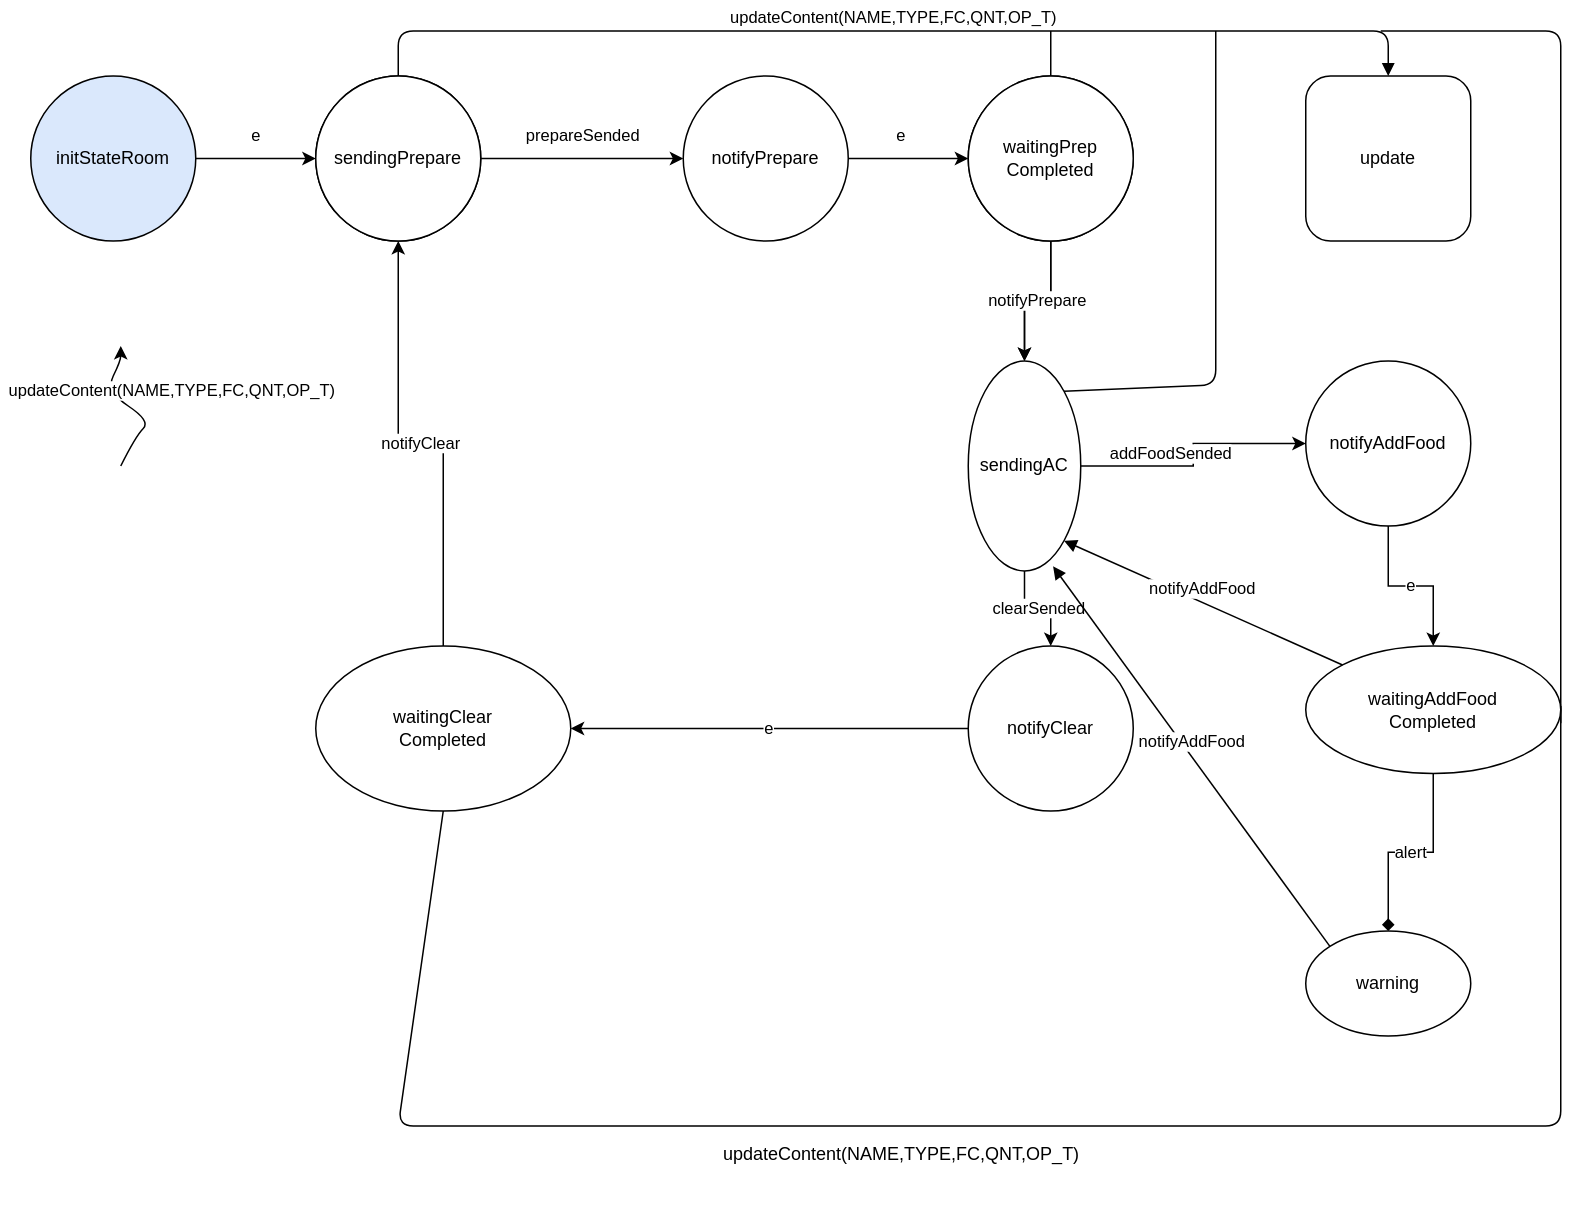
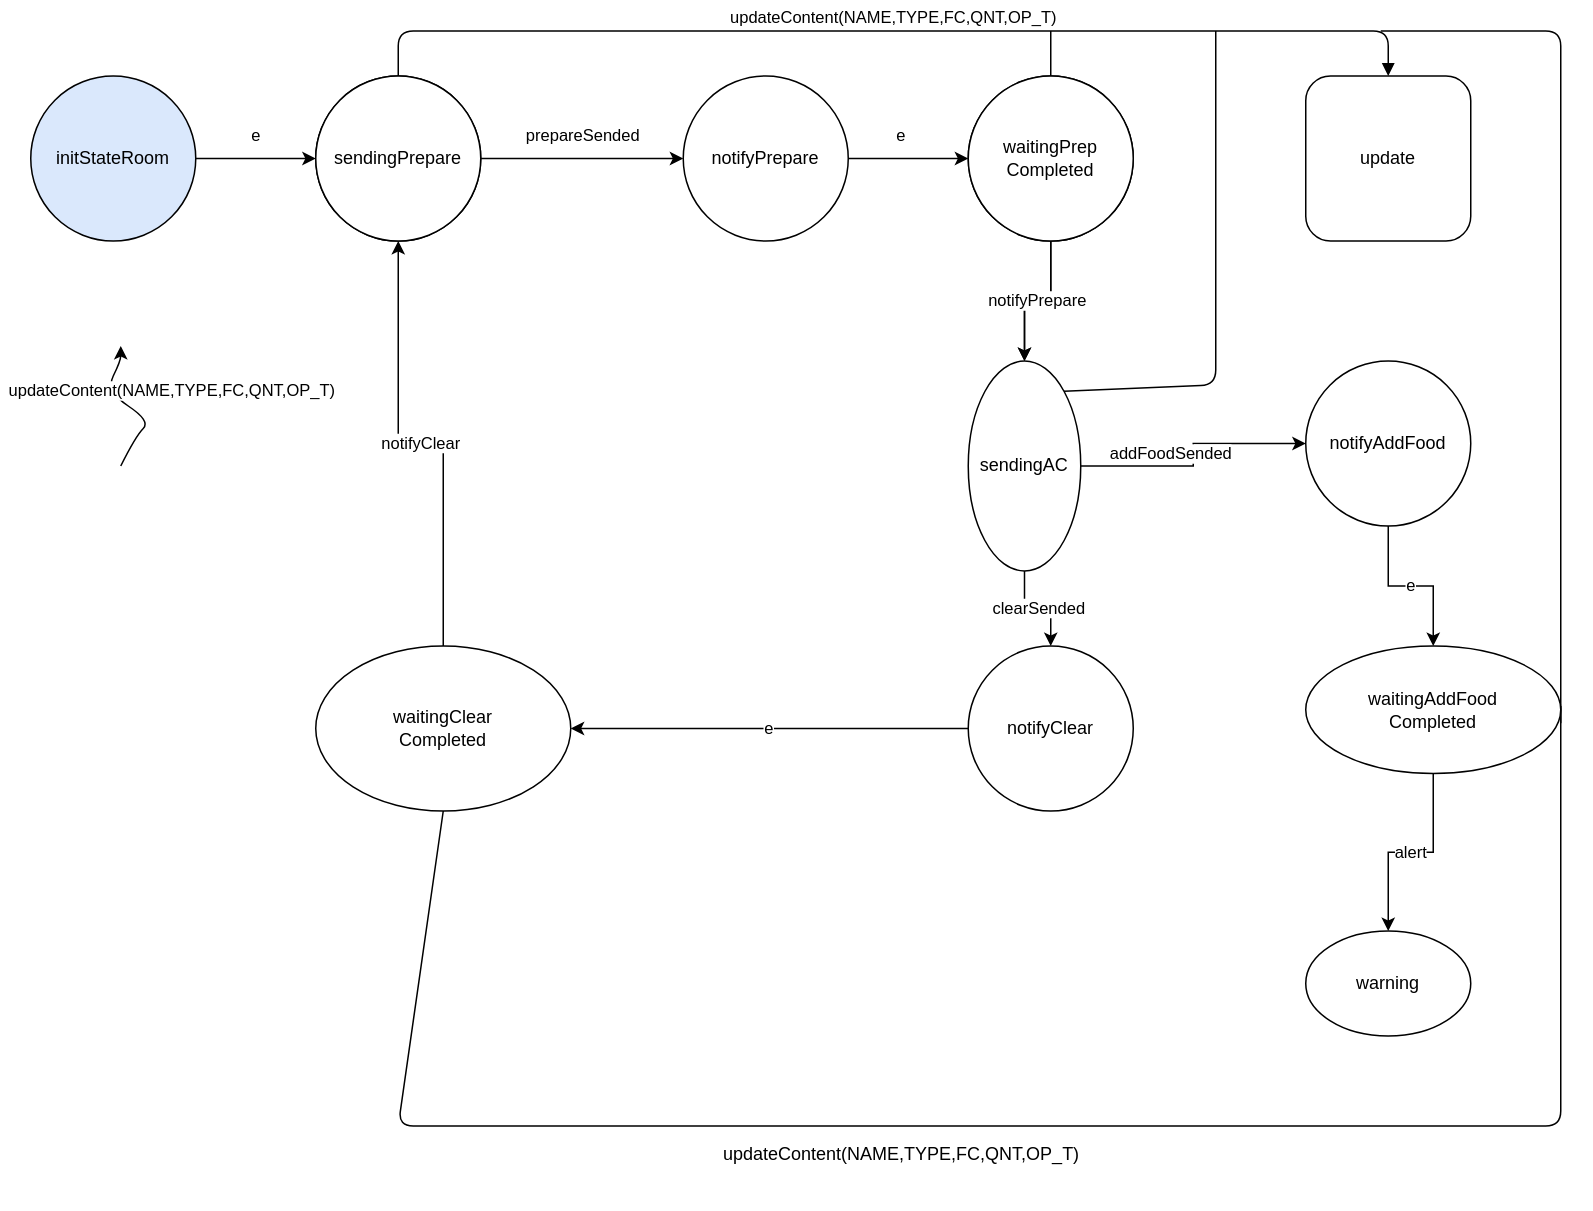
  <mxCell id="0" />
  <mxCell id="1" parent="0" />
  <mxCell id="2" value="e" style="edgeStyle=orthogonalEdgeStyle;rounded=0;orthogonalLoop=1;jettySize=auto;html=1;" edge="1" parent="1" source="3" target="5"><mxGeometry y="15" relative="1" as="geometry"><mxPoint as="offset" /></mxGeometry></mxCell>
  <mxCell id="3" value="initStateRoom" style="ellipse;whiteSpace=wrap;html=1;fillColor=#dae8fc;" vertex="1" parent="1"><mxGeometry x="20" y="50" width="110" height="110" as="geometry" /></mxCell>
  <mxCell id="4" value="prepareSended" style="edgeStyle=orthogonalEdgeStyle;rounded=0;orthogonalLoop=1;jettySize=auto;html=1;" edge="1" parent="1" source="5" target="8"><mxGeometry y="15" relative="1" as="geometry"><mxPoint as="offset" /></mxGeometry></mxCell>
  <mxCell id="5" value="sendingPrepare" style="ellipse;whiteSpace=wrap;html=1;" vertex="1" parent="1"><mxGeometry x="210" y="50" width="110" height="110" as="geometry" /></mxCell>
  <mxCell id="6" value="sendingPrepare" style="ellipse;whiteSpace=wrap;html=1;" vertex="1" parent="1"><mxGeometry x="210" y="50" width="110" height="110" as="geometry" /></mxCell>
  <mxCell id="7" value="e" style="edgeStyle=orthogonalEdgeStyle;rounded=0;orthogonalLoop=1;jettySize=auto;html=1;" edge="1" parent="1" source="8" target="10"><mxGeometry x="-0.125" y="15" relative="1" as="geometry"><mxPoint as="offset" /></mxGeometry></mxCell>
  <mxCell id="8" value="notifyPrepare" style="ellipse;whiteSpace=wrap;html=1;" vertex="1" parent="1"><mxGeometry x="455" y="50" width="110" height="110" as="geometry" /></mxCell>
  <mxCell id="9" value="" style="edgeStyle=orthogonalEdgeStyle;rounded=0;orthogonalLoop=1;jettySize=auto;html=1;" edge="1" parent="1" source="10" target="13"><mxGeometry relative="1" as="geometry" /></mxCell>
  <mxCell id="10" value="waitingPrep&lt;br&gt;Completed" style="ellipse;whiteSpace=wrap;html=1;" vertex="1" parent="1"><mxGeometry x="645" y="50" width="110" height="110" as="geometry" /></mxCell>
  <mxCell id="11" value="addFoodSended" style="edgeStyle=orthogonalEdgeStyle;rounded=0;orthogonalLoop=1;jettySize=auto;html=1;exitX=1;exitY=0.5;exitDx=0;exitDy=0;" edge="1" parent="1" source="13" target="19"><mxGeometry x="0.008" y="15" relative="1" as="geometry"><mxPoint x="1015" y="295" as="sourcePoint" /><mxPoint as="offset" /></mxGeometry></mxCell>
  <mxCell id="12" value="clearSended" style="edgeStyle=orthogonalEdgeStyle;rounded=0;orthogonalLoop=1;jettySize=auto;html=1;" edge="1" parent="1" source="13" target="15"><mxGeometry relative="1" as="geometry" /></mxCell>
  <mxCell id="13" value="sendingAC" style="ellipse;whiteSpace=wrap;html=1;" vertex="1" parent="1"><mxGeometry x="645" y="240" width="75" height="140" as="geometry" /></mxCell>
  <mxCell id="14" value="e" style="edgeStyle=orthogonalEdgeStyle;rounded=0;orthogonalLoop=1;jettySize=auto;html=1;" edge="1" parent="1" source="15" target="17"><mxGeometry relative="1" as="geometry" /></mxCell>
  <mxCell id="15" value="notifyClear" style="ellipse;whiteSpace=wrap;html=1;" vertex="1" parent="1"><mxGeometry x="645" y="430" width="110" height="110" as="geometry" /></mxCell>
  <mxCell id="16" value="notifyClear" style="edgeStyle=orthogonalEdgeStyle;rounded=0;orthogonalLoop=1;jettySize=auto;html=1;entryX=0.5;entryY=1;entryDx=0;entryDy=0;" edge="1" parent="1" source="17" target="6"><mxGeometry relative="1" as="geometry"><mxPoint x="265" y="350" as="targetPoint" /></mxGeometry></mxCell>
  <mxCell id="17" value="waitingClear&lt;br&gt;Completed" style="ellipse;whiteSpace=wrap;html=1;" vertex="1" parent="1"><mxGeometry x="210" y="430" width="170" height="110" as="geometry" /></mxCell>
  <mxCell id="18" value="e" style="edgeStyle=orthogonalEdgeStyle;rounded=0;orthogonalLoop=1;jettySize=auto;html=1;" edge="1" parent="1" source="19" target="21"><mxGeometry relative="1" as="geometry" /></mxCell>
  <mxCell id="19" value="notifyAddFood" style="ellipse;whiteSpace=wrap;html=1;" vertex="1" parent="1"><mxGeometry x="870" y="240" width="110" height="110" as="geometry" /></mxCell>
- <mxCell id="20" value="alert" style="edgeStyle=orthogonalEdgeStyle;rounded=0;orthogonalLoop=1;jettySize=auto;html=1;endArrow=diamond;" edge="1" parent="1" source="21" target="22"><mxGeometry relative="1" as="geometry" /></mxCell>
+ <mxCell id="20" value="alert" style="edgeStyle=orthogonalEdgeStyle;rounded=0;orthogonalLoop=1;jettySize=auto;html=1;" edge="1" parent="1" source="21" target="22"><mxGeometry relative="1" as="geometry" /></mxCell>
  <mxCell id="21" value="waitingAddFood&lt;br&gt;Completed" style="ellipse;whiteSpace=wrap;html=1;" vertex="1" parent="1"><mxGeometry x="870" y="430" width="170" height="85" as="geometry" /></mxCell>
  <mxCell id="22" value="warning" style="ellipse;whiteSpace=wrap;html=1;" vertex="1" parent="1"><mxGeometry x="870" y="620" width="110" height="70" as="geometry" /></mxCell>
  <mxCell id="23" value="notifyPrepare" style="edgeStyle=orthogonalEdgeStyle;rounded=0;orthogonalLoop=1;jettySize=auto;html=1;" edge="1" parent="1" source="24" target="13"><mxGeometry relative="1" as="geometry" /></mxCell>
  <mxCell id="24" value="waitingPrep&lt;br&gt;Completed" style="ellipse;whiteSpace=wrap;html=1;" vertex="1" parent="1"><mxGeometry x="645" y="50" width="110" height="110" as="geometry" /></mxCell>
- <mxCell id="25" value="notifyAddFood" style="html=1;verticalAlign=bottom;endArrow=block;exitX=0;exitY=0;exitDx=0;exitDy=0;entryX=1;entryY=1;entryDx=0;entryDy=0;" edge="1" parent="1" source="21" target="13"><mxGeometry width="80" relative="1" as="geometry"><mxPoint x="1025" y="420" as="sourcePoint" /><mxPoint x="1105" y="420" as="targetPoint" /></mxGeometry></mxCell>
  <mxCell id="26" value="update" style="whiteSpace=wrap;html=1;rounded=1;" vertex="1" parent="1"><mxGeometry x="870" y="50" width="110" height="110" as="geometry" /></mxCell>
- <mxCell id="27" value="notifyAddFood" style="html=1;verticalAlign=bottom;endArrow=block;exitX=0;exitY=0;exitDx=0;exitDy=0;entryX=0.754;entryY=0.978;entryDx=0;entryDy=0;entryPerimeter=0;" edge="1" parent="1" source="22" target="13"><mxGeometry width="80" relative="1" as="geometry"><mxPoint x="896.109" y="456.109" as="sourcePoint" /><mxPoint x="740" y="330" as="targetPoint" /></mxGeometry></mxCell>
  <mxCell id="28" value="updateContent(NAME,TYPE,FC,QNT,OP_T)" style="html=1;verticalAlign=bottom;endArrow=block;exitX=0.5;exitY=0;exitDx=0;exitDy=0;entryX=0.5;entryY=0;entryDx=0;entryDy=0;" edge="1" parent="1" source="6" target="26"><mxGeometry width="80" relative="1" as="geometry"><mxPoint x="370" y="620" as="sourcePoint" /><mxPoint x="450" y="620" as="targetPoint" /><Array as="points"><mxPoint x="265" y="20" /><mxPoint x="925" y="20" /></Array></mxGeometry></mxCell>
  <mxCell id="29" value="" style="html=1;verticalAlign=bottom;endArrow=none;exitX=0.5;exitY=0;exitDx=0;exitDy=0;endFill=0;" edge="1" parent="1" source="24"><mxGeometry width="80" relative="1" as="geometry"><mxPoint x="390" y="370" as="sourcePoint" /><mxPoint x="700" y="20" as="targetPoint" /></mxGeometry></mxCell>
  <mxCell id="30" value="" style="html=1;verticalAlign=bottom;endArrow=none;exitX=1;exitY=0;exitDx=0;exitDy=0;endFill=0;" edge="1" parent="1" source="13"><mxGeometry width="80" relative="1" as="geometry"><mxPoint x="790" y="220" as="sourcePoint" /><mxPoint x="810" y="20" as="targetPoint" /><Array as="points"><mxPoint x="810" y="256" /></Array></mxGeometry></mxCell>
  <mxCell id="31" value="" style="html=1;verticalAlign=bottom;endArrow=none;exitX=1;exitY=0.5;exitDx=0;exitDy=0;endFill=0;" edge="1" parent="1" source="21"><mxGeometry width="80" relative="1" as="geometry"><mxPoint x="1050" y="480" as="sourcePoint" /><mxPoint x="920" y="20" as="targetPoint" /><Array as="points"><mxPoint x="1040" y="485" /><mxPoint x="1040" y="20" /></Array></mxGeometry></mxCell>
  <mxCell id="32" value="" style="html=1;verticalAlign=bottom;endArrow=none;exitX=0.5;exitY=1;exitDx=0;exitDy=0;endFill=0;" edge="1" parent="1" source="17"><mxGeometry width="80" relative="1" as="geometry"><mxPoint x="230" y="640" as="sourcePoint" /><mxPoint x="1040" y="470" as="targetPoint" /><Array as="points"><mxPoint x="265" y="750" /><mxPoint x="1040" y="750" /></Array></mxGeometry></mxCell>
  <mxCell id="33" value="updateContent(NAME,TYPE,FC,QNT,OP_T)" style="text;html=1;" vertex="1" parent="1"><mxGeometry x="480" y="755" width="260" height="30" as="geometry" /></mxCell>
  <mxCell id="34" value="updateContent(NAME,TYPE,FC,QNT,OP_T)" style="curved=1;endArrow=classic;html=1;" edge="1" parent="1"><mxGeometry x="-0.304" y="-25" width="50" height="50" relative="1" as="geometry"><mxPoint x="80" y="310" as="sourcePoint" /><mxPoint x="80" y="230" as="targetPoint" /><Array as="points"><mxPoint x="90" y="290" /><mxPoint x="100" y="280" /><mxPoint x="70" y="260" /><mxPoint x="80" y="240" /></Array><mxPoint x="1" y="1" as="offset" /></mxGeometry></mxCell>
